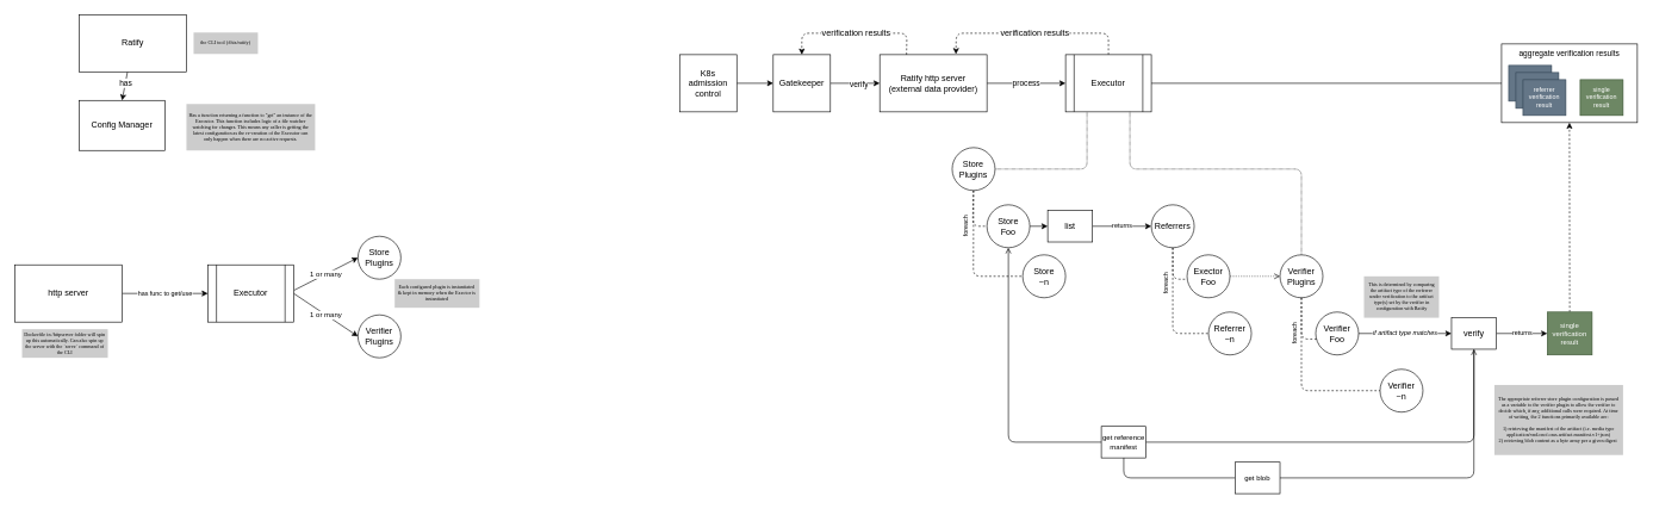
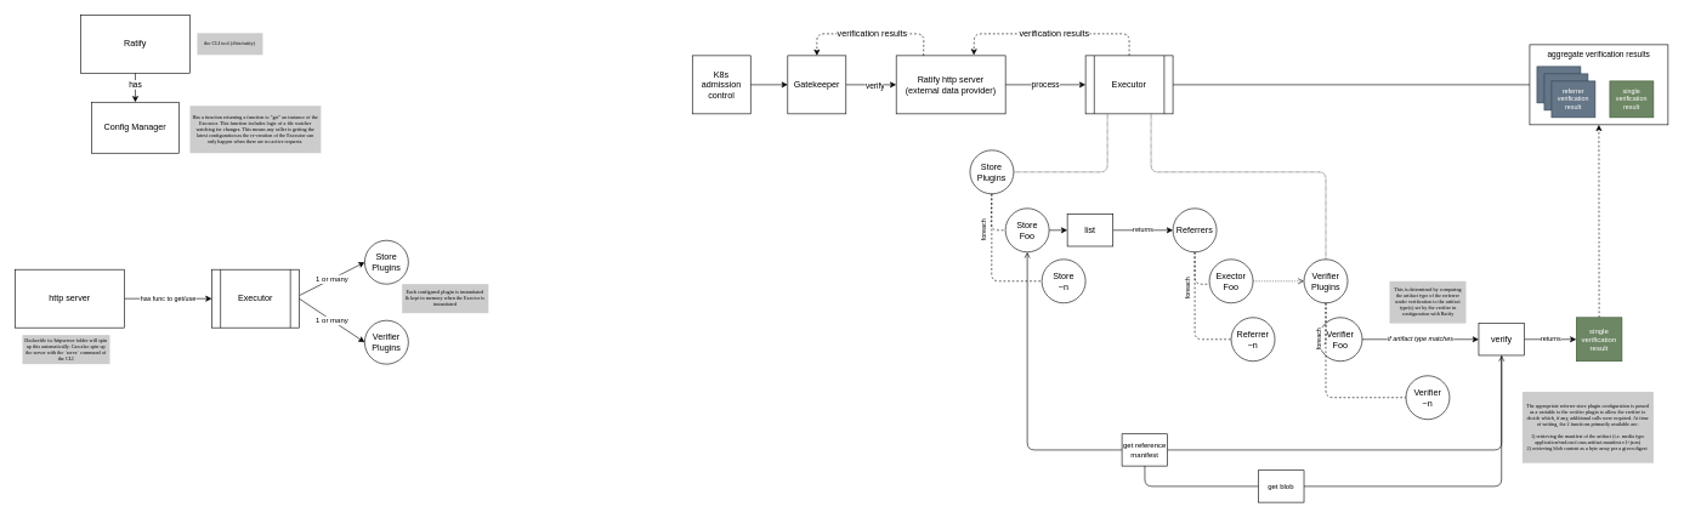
  <mxCell id="0" />
  <mxCell id="1" parent="0" />
  <mxCell id="2" style="edgeStyle=none;html=1;entryX=0;entryY=0.5;entryDx=0;entryDy=0;" parent="1" source="3" target="6" edge="1"><mxGeometry relative="1" as="geometry" /></mxCell>
  <mxCell id="3" value="K8s&lt;br&gt;admission&lt;br&gt;control" style="whiteSpace=wrap;html=1;aspect=fixed;" parent="1" vertex="1"><mxGeometry x="950" y="76" width="80" height="80" as="geometry" /></mxCell>
  <mxCell id="4" value="" style="edgeStyle=none;html=1;" parent="1" source="6" target="8" edge="1"><mxGeometry relative="1" as="geometry" /></mxCell>
  <mxCell id="5" value="verify" style="edgeLabel;html=1;align=center;verticalAlign=middle;resizable=0;points=[];" parent="4" vertex="1" connectable="0"><mxGeometry x="-0.171" relative="1" as="geometry"><mxPoint x="10" as="offset" /></mxGeometry></mxCell>
  <mxCell id="6" value="Gatekeeper" style="whiteSpace=wrap;html=1;aspect=fixed;" parent="1" vertex="1"><mxGeometry x="1081" y="76" width="80" height="80" as="geometry" /></mxCell>
  <mxCell id="7" value="process" style="edgeStyle=none;html=1;entryX=0;entryY=0.5;entryDx=0;entryDy=0;" parent="1" source="8" target="26" edge="1"><mxGeometry relative="1" as="geometry"><mxPoint x="1500" y="416" as="targetPoint" /></mxGeometry></mxCell>
  <mxCell id="8" value="&lt;span&gt;Ratify http server&lt;/span&gt;&lt;br&gt;&lt;span&gt;(external data provider)&lt;/span&gt;" style="rounded=0;whiteSpace=wrap;html=1;" parent="1" vertex="1"><mxGeometry x="1230" y="76" width="150" height="80" as="geometry" /></mxCell>
  <mxCell id="9" style="edgeStyle=none;rounded=1;html=1;fontSize=9;endArrow=classic;endFill=1;" parent="1" source="10" target="54" edge="1"><mxGeometry relative="1" as="geometry" /></mxCell>
  <mxCell id="10" value="Store&lt;br&gt;Foo" style="ellipse;whiteSpace=wrap;html=1;aspect=fixed;" parent="1" vertex="1"><mxGeometry x="1380" y="286" width="60" height="60" as="geometry" /></mxCell>
  <mxCell id="11" value="Store&lt;br&gt;~n" style="ellipse;whiteSpace=wrap;html=1;aspect=fixed;" parent="1" vertex="1"><mxGeometry x="1430" y="356" width="60" height="60" as="geometry" /></mxCell>
  <mxCell id="12" style="edgeStyle=none;rounded=1;html=1;exitX=0.5;exitY=1;exitDx=0;exitDy=0;entryX=-0.014;entryY=0.569;entryDx=0;entryDy=0;entryPerimeter=0;dashed=1;fontSize=9;endArrow=none;endFill=0;" parent="1" source="14" target="16" edge="1"><mxGeometry relative="1" as="geometry"><Array as="points"><mxPoint x="1640" y="390" /></Array></mxGeometry></mxCell>
  <mxCell id="13" value="foreach" style="edgeStyle=none;rounded=1;html=1;entryX=0;entryY=0.5;entryDx=0;entryDy=0;dashed=1;fontSize=9;endArrow=none;endFill=0;horizontal=0;" parent="1" source="14" target="17" edge="1"><mxGeometry x="-0.412" y="-10" relative="1" as="geometry"><Array as="points"><mxPoint x="1640" y="466" /></Array><mxPoint as="offset" /></mxGeometry></mxCell>
  <mxCell id="14" value="Referrers" style="ellipse;whiteSpace=wrap;html=1;aspect=fixed;" parent="1" vertex="1"><mxGeometry x="1610" y="286" width="60" height="60" as="geometry" /></mxCell>
  <mxCell id="15" style="edgeStyle=none;rounded=1;html=1;entryX=0;entryY=0.5;entryDx=0;entryDy=0;dashed=1;fontSize=9;endArrow=open;endFill=0;dashPattern=1 2;" parent="1" source="16" target="44" edge="1"><mxGeometry relative="1" as="geometry" /></mxCell>
  <mxCell id="16" value="Exector&lt;br&gt;Foo" style="ellipse;whiteSpace=wrap;html=1;aspect=fixed;" parent="1" vertex="1"><mxGeometry x="1660" y="356" width="60" height="60" as="geometry" /></mxCell>
  <mxCell id="17" value="Referrer&lt;br&gt;~n" style="ellipse;whiteSpace=wrap;html=1;aspect=fixed;" parent="1" vertex="1"><mxGeometry x="1690" y="436" width="60" height="60" as="geometry" /></mxCell>
- <mxCell id="18" value="Verifier&lt;br&gt;Foo" style="ellipse;whiteSpace=wrap;html=1;aspect=fixed;" parent="1" vertex="1"><mxGeometry x="1840" y="436" width="60" height="60" as="geometry" /></mxCell>
+ <mxCell id="18" value="Verifier&lt;br&gt;Foo" style="ellipse;whiteSpace=wrap;html=1;aspect=fixed;" parent="1" vertex="1"><mxGeometry x="1810" y="436" width="60" height="60" as="geometry" /></mxCell>
  <mxCell id="19" value="Verifier&lt;br&gt;~n" style="ellipse;whiteSpace=wrap;html=1;aspect=fixed;" parent="1" vertex="1"><mxGeometry x="1930" y="516" width="60" height="60" as="geometry" /></mxCell>
  <mxCell id="20" value="returns" style="edgeStyle=none;html=1;entryX=0;entryY=0.5;entryDx=0;entryDy=0;exitX=1;exitY=0.5;exitDx=0;exitDy=0;fontSize=9;" parent="1" source="52" target="28" edge="1"><mxGeometry relative="1" as="geometry"><mxPoint x="1665" y="1112" as="targetPoint" /></mxGeometry></mxCell>
  <mxCell id="21" value="if artifact type matches" style="edgeStyle=none;rounded=1;html=1;entryX=0;entryY=0.5;entryDx=0;entryDy=0;fontSize=9;endArrow=classic;endFill=1;fontStyle=2;exitX=1;exitY=0.5;exitDx=0;exitDy=0;" parent="1" source="18" target="52" edge="1"><mxGeometry relative="1" as="geometry"><mxPoint x="2012.69" y="466" as="sourcePoint" /></mxGeometry></mxCell>
  <mxCell id="22" style="edgeStyle=none;html=1;entryX=0.711;entryY=-0.009;entryDx=0;entryDy=0;entryPerimeter=0;fontSize=9;exitX=0.5;exitY=0;exitDx=0;exitDy=0;dashed=1;" parent="1" source="26" target="8" edge="1"><mxGeometry relative="1" as="geometry"><Array as="points"><mxPoint x="1550" y="46" /><mxPoint x="1337" y="46" /></Array></mxGeometry></mxCell>
  <mxCell id="23" value="verification results" style="edgeLabel;html=1;align=center;verticalAlign=middle;resizable=0;points=[];fontSize=12;" parent="22" vertex="1" connectable="0"><mxGeometry x="-0.018" y="-1" relative="1" as="geometry"><mxPoint as="offset" /></mxGeometry></mxCell>
  <mxCell id="24" style="edgeStyle=none;rounded=1;html=1;exitX=0.25;exitY=1;exitDx=0;exitDy=0;entryX=1;entryY=0.5;entryDx=0;entryDy=0;fontSize=9;endArrow=none;endFill=0;dashed=1;dashPattern=1 1;" parent="1" source="26" target="47" edge="1"><mxGeometry relative="1" as="geometry"><Array as="points"><mxPoint x="1520" y="236" /></Array></mxGeometry></mxCell>
  <mxCell id="25" style="edgeStyle=none;rounded=1;html=1;exitX=1;exitY=0.5;exitDx=0;exitDy=0;entryX=0;entryY=0.5;entryDx=0;entryDy=0;fontSize=11;endArrow=none;endFill=0;startArrow=none;startFill=0;" parent="1" source="26" target="60" edge="1"><mxGeometry relative="1" as="geometry" /></mxCell>
  <mxCell id="26" value="Executor" style="shape=process;whiteSpace=wrap;html=1;backgroundOutline=1;" parent="1" vertex="1"><mxGeometry x="1490" y="76" width="120" height="80" as="geometry" /></mxCell>
  <mxCell id="27" style="edgeStyle=none;rounded=1;html=1;exitX=0.5;exitY=0;exitDx=0;exitDy=0;entryX=0.5;entryY=1;entryDx=0;entryDy=0;fontSize=11;endArrow=classic;endFill=1;dashed=1;" parent="1" source="28" target="60" edge="1"><mxGeometry relative="1" as="geometry" /></mxCell>
  <mxCell id="28" value="single&lt;br style=&quot;font-size: 10px;&quot;&gt;verification&lt;br style=&quot;font-size: 10px;&quot;&gt;result" style="whiteSpace=wrap;html=1;fillColor=#6d8764;fontColor=#ffffff;strokeColor=#3A5431;fontSize=10;" parent="1" vertex="1"><mxGeometry x="2164" y="436" width="62.69" height="60" as="geometry" /></mxCell>
  <mxCell id="29" style="edgeStyle=none;html=1;entryX=0.5;entryY=0;entryDx=0;entryDy=0;fontSize=9;exitX=0.25;exitY=0;exitDx=0;exitDy=0;dashed=1;" parent="1" source="8" target="6" edge="1"><mxGeometry relative="1" as="geometry"><mxPoint x="1371.5" y="376" as="sourcePoint" /><mxPoint x="1130.65" y="372.72" as="targetPoint" /><Array as="points"><mxPoint x="1268" y="46" /><mxPoint x="1121" y="46" /></Array></mxGeometry></mxCell>
  <mxCell id="30" value="verification results" style="edgeLabel;html=1;align=center;verticalAlign=middle;resizable=0;points=[];fontSize=12;" parent="29" vertex="1" connectable="0"><mxGeometry x="-0.018" y="-1" relative="1" as="geometry"><mxPoint as="offset" /></mxGeometry></mxCell>
  <mxCell id="31" value="1 or many" style="edgeStyle=none;html=1;entryX=0;entryY=0.5;entryDx=0;entryDy=0;fontSize=10;exitX=1.007;exitY=0.443;exitDx=0;exitDy=0;exitPerimeter=0;" parent="1" source="35" target="33" edge="1"><mxGeometry relative="1" as="geometry" /></mxCell>
  <mxCell id="32" value="1 or many" style="edgeStyle=none;html=1;entryX=0;entryY=0.5;entryDx=0;entryDy=0;fontSize=10;exitX=1;exitY=0.5;exitDx=0;exitDy=0;" parent="1" source="35" target="34" edge="1"><mxGeometry relative="1" as="geometry" /></mxCell>
  <mxCell id="33" value="Store&lt;br&gt;Plugins" style="ellipse;whiteSpace=wrap;html=1;aspect=fixed;" parent="1" vertex="1"><mxGeometry x="500" y="330" width="60" height="60" as="geometry" /></mxCell>
  <mxCell id="34" value="Verifier&lt;br&gt;Plugins" style="ellipse;whiteSpace=wrap;html=1;aspect=fixed;" parent="1" vertex="1"><mxGeometry x="500" y="440" width="60" height="60" as="geometry" /></mxCell>
  <mxCell id="35" value="Executor" style="shape=process;whiteSpace=wrap;html=1;backgroundOutline=1;" parent="1" vertex="1"><mxGeometry x="290" y="370" width="120" height="80" as="geometry" /></mxCell>
  <mxCell id="36" value="has" style="edgeStyle=none;html=1;entryX=0.5;entryY=0;entryDx=0;entryDy=0;endArrow=classic;endFill=1;rounded=0;" parent="1" source="37" target="39" edge="1"><mxGeometry x="-0.2" relative="1" as="geometry"><Array as="points" /><mxPoint as="offset" /></mxGeometry></mxCell>
  <mxCell id="37" value="Ratify" style="rounded=0;whiteSpace=wrap;html=1;" parent="1" vertex="1"><mxGeometry x="110" y="20" width="150" height="80" as="geometry" /></mxCell>
  <mxCell id="38" value="Each configured plugin is instantiated &amp;amp; kept in memory when the Exector is instantiated" style="text;html=1;strokeColor=none;fillColor=#CCCCCC;align=center;verticalAlign=middle;whiteSpace=wrap;rounded=0;fontSize=7;fontStyle=0;fontFamily=Times New Roman;fontColor=#000000;spacing=4;" parent="1" vertex="1"><mxGeometry x="551.35" y="390" width="118.65" height="40" as="geometry" /></mxCell>
- <mxCell id="39" value="Config Manager" style="rounded=0;whiteSpace=wrap;html=1;" parent="1" vertex="1"><mxGeometry x="110" y="140" width="120" height="70" as="geometry" /></mxCell>
+ <mxCell id="39" value="Config Manager" style="rounded=0;whiteSpace=wrap;html=1;" parent="1" vertex="1"><mxGeometry x="125" y="140" width="120" height="70" as="geometry" /></mxCell>
  <mxCell id="40" value="the CLI tool (/this/ratify)" style="text;html=1;strokeColor=none;fillColor=#CCCCCC;align=center;verticalAlign=middle;whiteSpace=wrap;rounded=0;fontSize=7;fontStyle=0;fontFamily=Times New Roman;fontColor=#000000;spacing=4;" parent="1" vertex="1"><mxGeometry x="270" y="45" width="90" height="30" as="geometry" /></mxCell>
  <mxCell id="41" value="has func to get/use" style="edgeStyle=none;rounded=0;html=1;fontSize=9;endArrow=classic;endFill=1;" parent="1" source="42" target="35" edge="1"><mxGeometry relative="1" as="geometry"><mxPoint as="offset" /></mxGeometry></mxCell>
  <mxCell id="42" value="http server" style="rounded=0;whiteSpace=wrap;html=1;" parent="1" vertex="1"><mxGeometry x="20" y="370" width="150" height="80" as="geometry" /></mxCell>
  <mxCell id="43" style="edgeStyle=none;rounded=1;html=1;exitX=0.5;exitY=1;exitDx=0;exitDy=0;entryX=0.032;entryY=0.628;entryDx=0;entryDy=0;entryPerimeter=0;dashed=1;fontSize=9;endArrow=none;endFill=0;" parent="1" source="44" target="18" edge="1"><mxGeometry relative="1" as="geometry"><Array as="points"><mxPoint x="1820" y="474" /></Array></mxGeometry></mxCell>
  <mxCell id="44" value="Verifier&lt;br&gt;Plugins" style="ellipse;whiteSpace=wrap;html=1;aspect=fixed;" parent="1" vertex="1"><mxGeometry x="1790" y="356" width="60" height="60" as="geometry" /></mxCell>
  <mxCell id="45" style="edgeStyle=none;rounded=1;html=1;entryX=0;entryY=0.5;entryDx=0;entryDy=0;dashed=1;fontSize=9;endArrow=none;endFill=0;" parent="1" source="47" target="10" edge="1"><mxGeometry relative="1" as="geometry"><Array as="points"><mxPoint x="1360" y="316" /></Array></mxGeometry></mxCell>
  <mxCell id="46" value="foreach" style="edgeStyle=none;rounded=1;html=1;entryX=0;entryY=0.5;entryDx=0;entryDy=0;dashed=1;fontSize=9;endArrow=none;endFill=0;horizontal=0;" parent="1" source="47" target="11" edge="1"><mxGeometry x="-0.471" y="-11" relative="1" as="geometry"><Array as="points"><mxPoint x="1361" y="386" /></Array><mxPoint as="offset" /></mxGeometry></mxCell>
  <mxCell id="47" value="Store&lt;br&gt;Plugins" style="ellipse;whiteSpace=wrap;html=1;aspect=fixed;" parent="1" vertex="1"><mxGeometry x="1331.35" y="206" width="60" height="60" as="geometry" /></mxCell>
  <mxCell id="48" value="" style="edgeStyle=none;rounded=1;html=1;exitX=0.75;exitY=1;exitDx=0;exitDy=0;fontSize=9;endArrow=none;endFill=0;dashed=1;dashPattern=1 1;entryX=0.5;entryY=0;entryDx=0;entryDy=0;" parent="1" source="26" target="44" edge="1"><mxGeometry relative="1" as="geometry"><mxPoint x="1580" y="156" as="sourcePoint" /><mxPoint x="1680" y="196" as="targetPoint" /><Array as="points"><mxPoint x="1580" y="236" /><mxPoint x="1820" y="236" /></Array></mxGeometry></mxCell>
  <mxCell id="49" value="foreach" style="edgeStyle=none;rounded=1;html=1;exitX=0.5;exitY=1;exitDx=0;exitDy=0;entryX=0;entryY=0.5;entryDx=0;entryDy=0;dashed=1;fontSize=9;endArrow=none;endFill=0;horizontal=0;" parent="1" source="44" target="19" edge="1"><mxGeometry x="-0.583" y="-10" relative="1" as="geometry"><mxPoint x="1830" y="426" as="sourcePoint" /><mxPoint x="1851.92" y="483.68" as="targetPoint" /><Array as="points"><mxPoint x="1820" y="546" /></Array><mxPoint as="offset" /></mxGeometry></mxCell>
  <mxCell id="50" style="edgeStyle=orthogonalEdgeStyle;html=1;exitX=0;exitY=0.5;exitDx=0;exitDy=0;entryX=0.5;entryY=1;entryDx=0;entryDy=0;startArrow=none;endArrow=open;endFill=0;" parent="1" source="61" target="10" edge="1"><mxGeometry relative="1" as="geometry"><mxPoint x="1420" y="356" as="targetPoint" /></mxGeometry></mxCell>
  <mxCell id="51" style="edgeStyle=orthogonalEdgeStyle;html=1;exitX=0.5;exitY=1;exitDx=0;exitDy=0;fontSize=10;startArrow=none;startFill=0;endArrow=none;endFill=0;" parent="1" source="52" target="64" edge="1"><mxGeometry relative="1" as="geometry"><Array as="points"><mxPoint x="2061" y="668" /></Array></mxGeometry></mxCell>
  <mxCell id="52" value="verify" style="whiteSpace=wrap;html=1;" parent="1" vertex="1"><mxGeometry x="2030" y="444" width="62.69" height="44" as="geometry" /></mxCell>
  <mxCell id="53" value="returns" style="edgeStyle=none;rounded=1;html=1;entryX=0;entryY=0.5;entryDx=0;entryDy=0;fontSize=9;endArrow=classic;endFill=1;" parent="1" source="54" target="14" edge="1"><mxGeometry relative="1" as="geometry" /></mxCell>
  <mxCell id="54" value="list" style="whiteSpace=wrap;html=1;" parent="1" vertex="1"><mxGeometry x="1465" y="294" width="62.69" height="44" as="geometry" /></mxCell>
  <mxCell id="55" value="" style="group" parent="1" vertex="1" connectable="0"><mxGeometry x="2100" y="61" width="190" height="110" as="geometry" /></mxCell>
  <mxCell id="56" value="" style="whiteSpace=wrap;html=1;fillColor=#647687;fontColor=#ffffff;strokeColor=#314354;fontSize=9;" parent="55" vertex="1"><mxGeometry x="10" y="30" width="60" height="50" as="geometry" /></mxCell>
  <mxCell id="57" value="" style="whiteSpace=wrap;html=1;fillColor=#647687;fontColor=#ffffff;strokeColor=#314354;fontSize=9;" parent="55" vertex="1"><mxGeometry x="20" y="40" width="60" height="50" as="geometry" /></mxCell>
  <mxCell id="58" value="referrer verification&lt;br style=&quot;font-size: 9px&quot;&gt;result" style="whiteSpace=wrap;html=1;fillColor=#647687;fontColor=#ffffff;strokeColor=#314354;fontSize=9;" parent="55" vertex="1"><mxGeometry x="30" y="50" width="60" height="50" as="geometry" /></mxCell>
  <mxCell id="59" value="single&lt;br style=&quot;font-size: 9px;&quot;&gt;verification&lt;br style=&quot;font-size: 9px;&quot;&gt;result" style="whiteSpace=wrap;html=1;fillColor=#6d8764;fontColor=#ffffff;strokeColor=#3A5431;fontSize=9;" parent="55" vertex="1"><mxGeometry x="110" y="50" width="60" height="50" as="geometry" /></mxCell>
  <mxCell id="60" value="aggregate verification results" style="rounded=0;whiteSpace=wrap;html=1;fontSize=11;fillColor=none;verticalAlign=top;" parent="55" vertex="1"><mxGeometry width="190" height="110" as="geometry" /></mxCell>
  <mxCell id="61" value="get reference manifest" style="whiteSpace=wrap;html=1;fontSize=10;" parent="1" vertex="1"><mxGeometry x="1540" y="596" width="62.69" height="44" as="geometry" /></mxCell>
  <mxCell id="62" value="" style="edgeStyle=orthogonalEdgeStyle;html=1;exitX=0.5;exitY=1;exitDx=0;exitDy=0;entryX=1;entryY=0.5;entryDx=0;entryDy=0;endArrow=none;startArrow=open;startFill=0;" parent="1" source="52" target="61" edge="1"><mxGeometry relative="1" as="geometry"><mxPoint x="2077.018" y="488" as="sourcePoint" /><mxPoint x="1410" y="346" as="targetPoint" /></mxGeometry></mxCell>
  <mxCell id="63" style="edgeStyle=orthogonalEdgeStyle;html=1;fontSize=10;endArrow=none;endFill=0;" parent="1" source="64" target="61" edge="1"><mxGeometry relative="1" as="geometry" /></mxCell>
  <mxCell id="64" value="get blob" style="whiteSpace=wrap;html=1;fontSize=10;" parent="1" vertex="1"><mxGeometry x="1727.31" y="646" width="62.69" height="44" as="geometry" /></mxCell>
  <mxCell id="65" value="This is determined by comparing the artifact type of the rerferrer under verification to the artifact type(s) set by the verifier in configuration with Ratify" style="text;html=1;strokeColor=none;fillColor=#CCCCCC;align=center;verticalAlign=middle;whiteSpace=wrap;rounded=0;fontSize=7;spacing=4;fontFamily=Times New Roman;fontColor=#000000;" parent="1" vertex="1"><mxGeometry x="1907.5" y="386" width="105" height="58" as="geometry" /></mxCell>
  <mxCell id="66" value="The appropriate referrer store plugin configuration is passed as a variable to the verifier plugin to allow the verifier to decide which, if any, additional calls were required. At time of writing, the 2 functions primarily available are: &lt;br style=&quot;font-size: 7px;&quot;&gt;&lt;br style=&quot;font-size: 7px;&quot;&gt;1) retrieving the manifest of the artifact (i.e. media type application/vnd.cncf.oras.artifact.manifest.v1+json)&lt;br style=&quot;font-size: 7px;&quot;&gt;2) retrieving blob content as a byte array per a given digest&amp;nbsp;" style="text;html=1;strokeColor=none;fillColor=#CCCCCC;align=center;verticalAlign=middle;whiteSpace=wrap;rounded=0;fontSize=7;spacing=4;fontFamily=Times New Roman;fontColor=#000000;" parent="1" vertex="1"><mxGeometry x="2090" y="538" width="180" height="98" as="geometry" /></mxCell>
  <mxCell id="67" value="Has a function returning a function to &quot;get&quot; an instance of the Executor. This function includes logic of a file watcher watching for changes. This means any caller is getting the latest configuration as the re-creation of the Executor can only happen when there are no active requests." style="text;html=1;strokeColor=none;fillColor=#CCCCCC;align=center;verticalAlign=middle;whiteSpace=wrap;rounded=0;fontSize=7;fontStyle=0;fontFamily=Times New Roman;fontColor=#000000;spacing=4;" parent="1" vertex="1"><mxGeometry x="260" y="145" width="180" height="65" as="geometry" /></mxCell>
  <mxCell id="68" value="Dockerfile in /httpserver folder will spin up this automatically. Can also spin up the server with the `serve` command of the CLI" style="text;html=1;strokeColor=none;fillColor=#CCCCCC;align=center;verticalAlign=middle;whiteSpace=wrap;rounded=0;fontSize=7;fontStyle=0;fontFamily=Times New Roman;fontColor=#000000;spacing=4;" parent="1" vertex="1"><mxGeometry x="30" y="460" width="120" height="40" as="geometry" /></mxCell>
